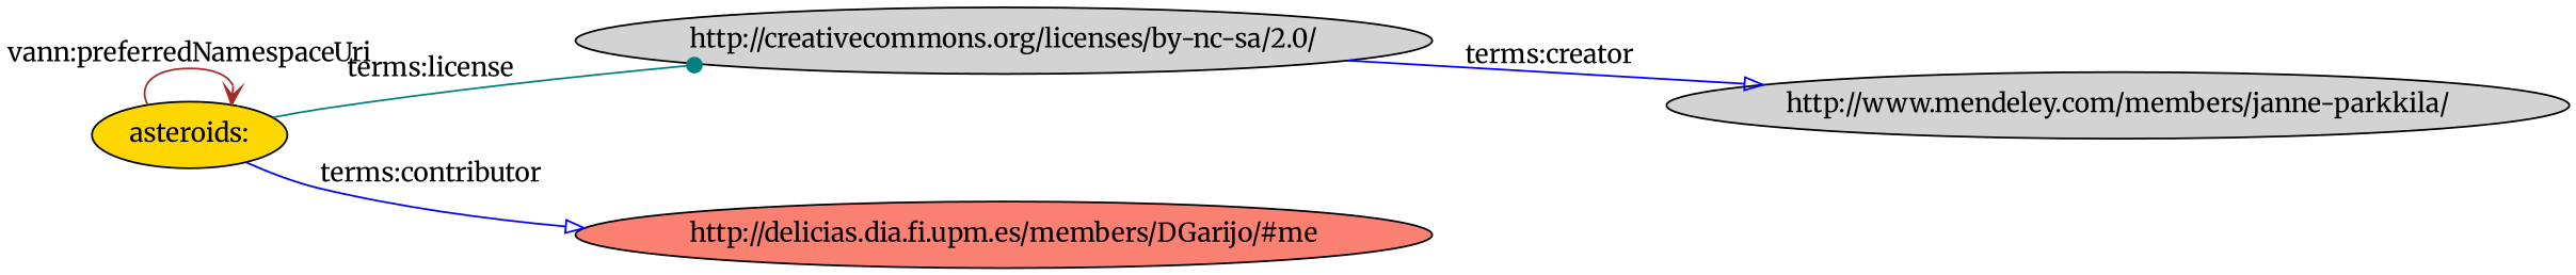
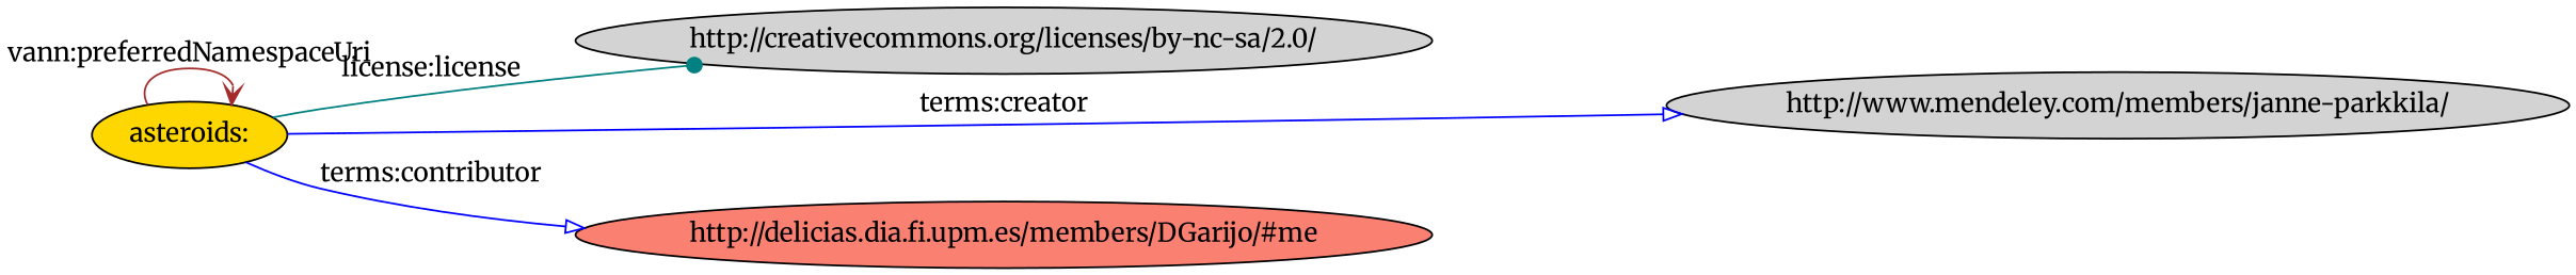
  digraph {
    fontname=Merriweather
    rankdir=LR
    node [fillcolor=lightgrey fontname=Merriweather style=filled]
    edge [arrowhead=onormal color=blue fontname=Merriweather]
    "asteroids:" [fillcolor=gold]
    "http://creativecommons.org/licenses/by-nc-sa/2.0/"
    n3 [label="http://www.mendeley.com/members/janne-parkkila/"]
    "http://delicias.dia.fi.upm.es/members/DGarijo/#me" [fillcolor=salmon]
    "asteroids:" -> "asteroids:" [arrowhead=vee color=brown label="vann:preferredNamespaceUri"]
-   "asteroids:" -> "http://creativecommons.org/licenses/by-nc-sa/2.0/" [arrowhead=dot color=teal label="terms:license"]
-   "http://creativecommons.org/licenses/by-nc-sa/2.0/" -> n3 [label="terms:creator"]
+   "asteroids:" -> "http://creativecommons.org/licenses/by-nc-sa/2.0/" [arrowhead=dot color=teal label="license:license"]
+   "asteroids:" -> n3 [label="terms:creator"]
    "asteroids:" -> "http://delicias.dia.fi.upm.es/members/DGarijo/#me" [label="terms:contributor"]
  }
